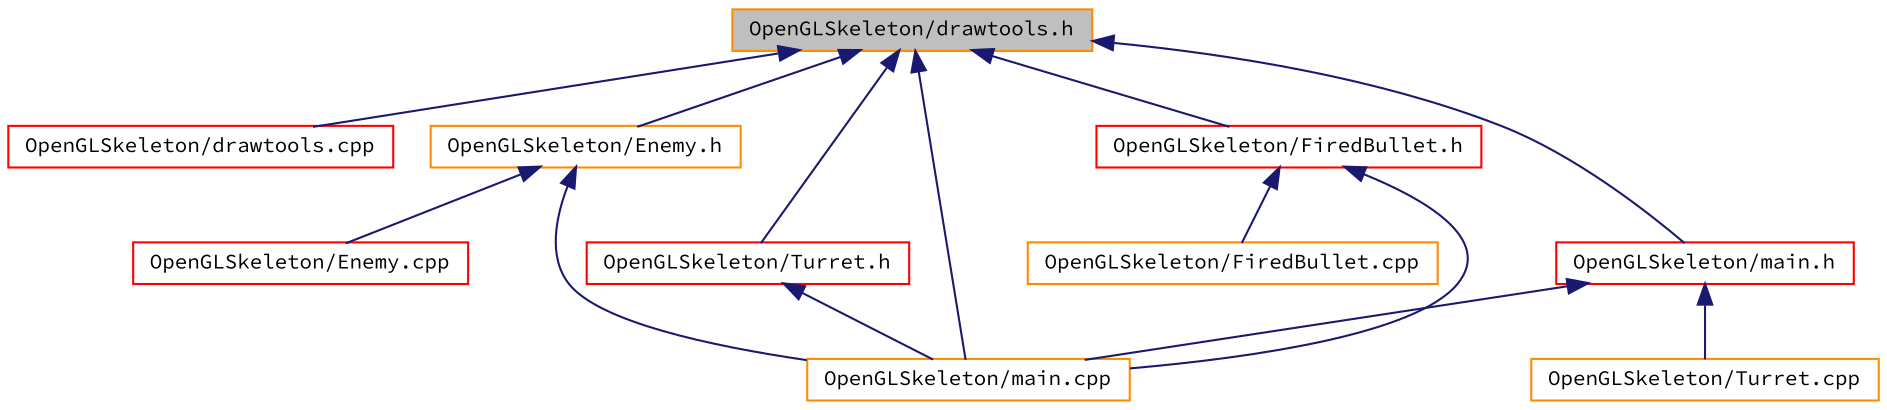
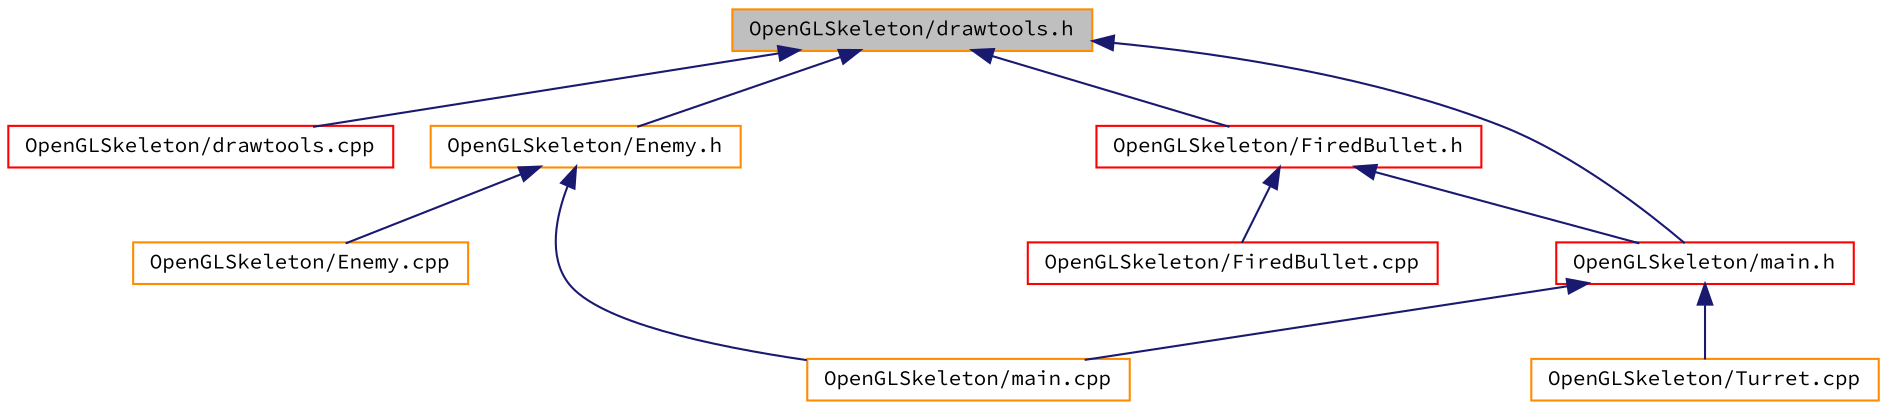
  digraph {
    fontname="Source Code Pro"
    node [color=darkorange fillcolor=white fontname="Source Code Pro" fontsize=10 shape=record style=filled]
    edge [color=midnightblue dir=back fontname="Source Code Pro" fontsize=10 labelfontname=Helvetica labelfontsize=10 style=solid]
    n1 [fillcolor=grey75 fontcolor=black height=0.2 label="OpenGLSkeleton/drawtools.h" width=0.4]
    n2 [color=red height=0.2 label="OpenGLSkeleton/drawtools.cpp" width=0.4]
    n3 [height=0.2 label="OpenGLSkeleton/Enemy.h" width=0.4]
    n4 [height=0.2 label="OpenGLSkeleton/main.cpp" width=0.4]
    n5 [color=red height=0.2 label="OpenGLSkeleton/FiredBullet.h" width=0.4]
    n6 [color=red height=0.2 label="OpenGLSkeleton/main.h" width=0.4]
-   n7 [color=red height=0.2 label="OpenGLSkeleton/Turret.h" width=0.4]
-   n8 [color=red height=0.2 label="OpenGLSkeleton/Enemy.cpp" width=0.4]
-   n9 [height=0.2 label="OpenGLSkeleton/FiredBullet.cpp" width=0.4]
+   n8 [height=0.2 label="OpenGLSkeleton/Enemy.cpp" width=0.4]
+   n9 [color=red height=0.2 label="OpenGLSkeleton/FiredBullet.cpp" width=0.4]
    n10 [height=0.2 label="OpenGLSkeleton/Turret.cpp" width=0.4]
    n1 -> n2
    n1 -> n3
-   n1 -> n4
    n1 -> n5
    n1 -> n6
-   n1 -> n7
    n3 -> n4
    n3 -> n8
-   n5 -> n4
+   n5 -> n6
    n5 -> n9
    n6 -> n4
    n6 -> n10
-   n7 -> n4
  }
